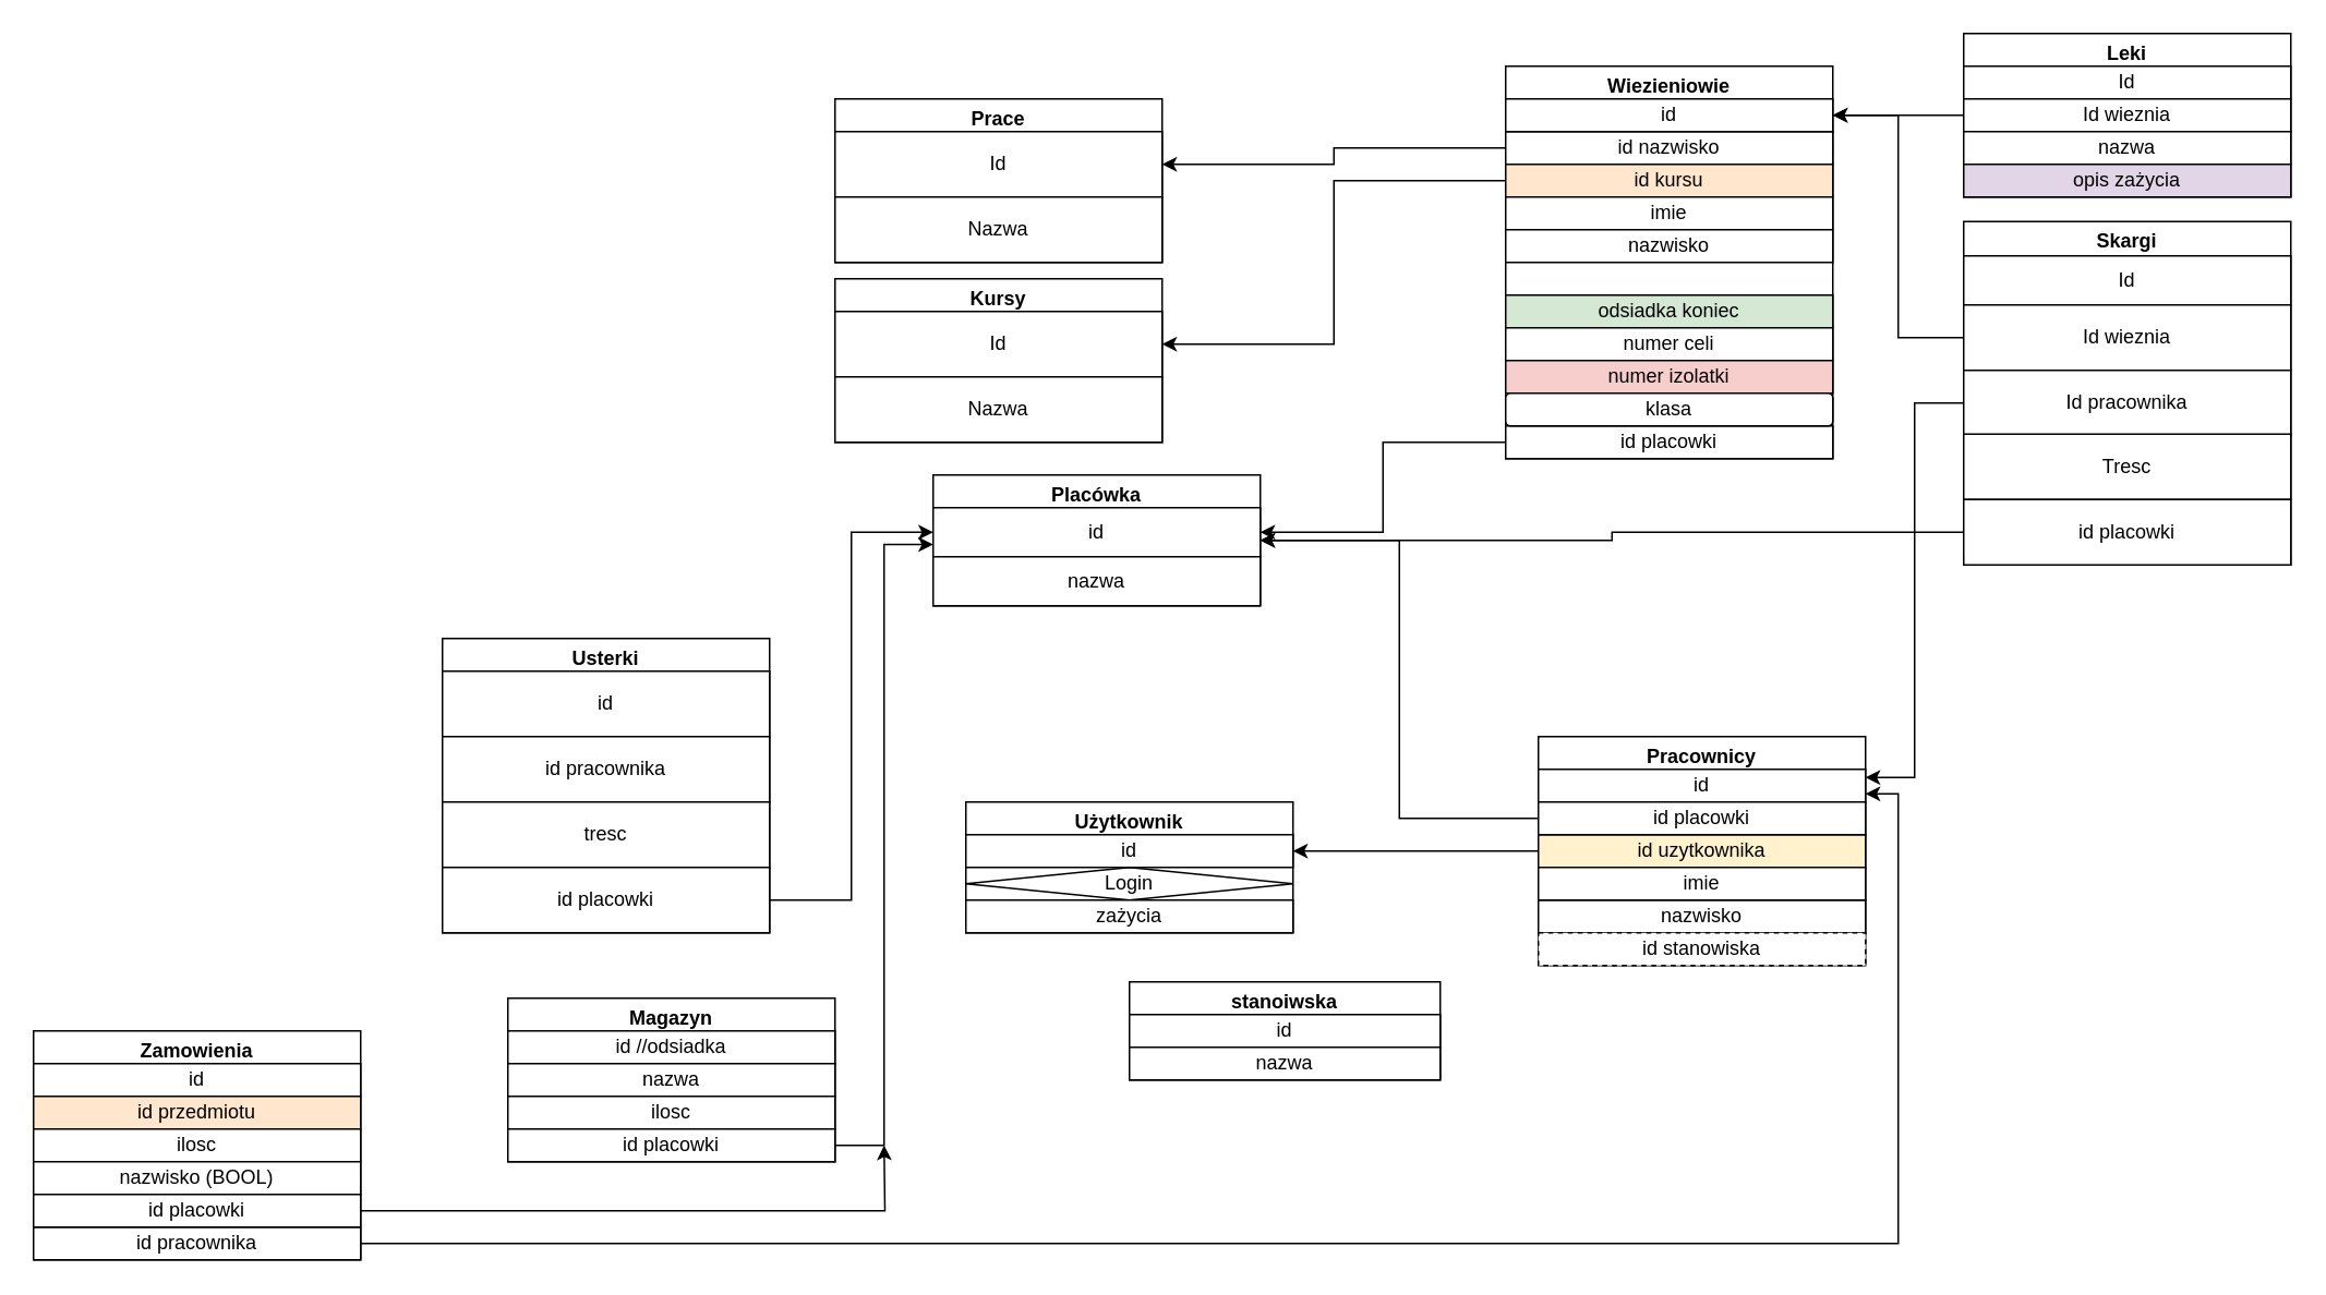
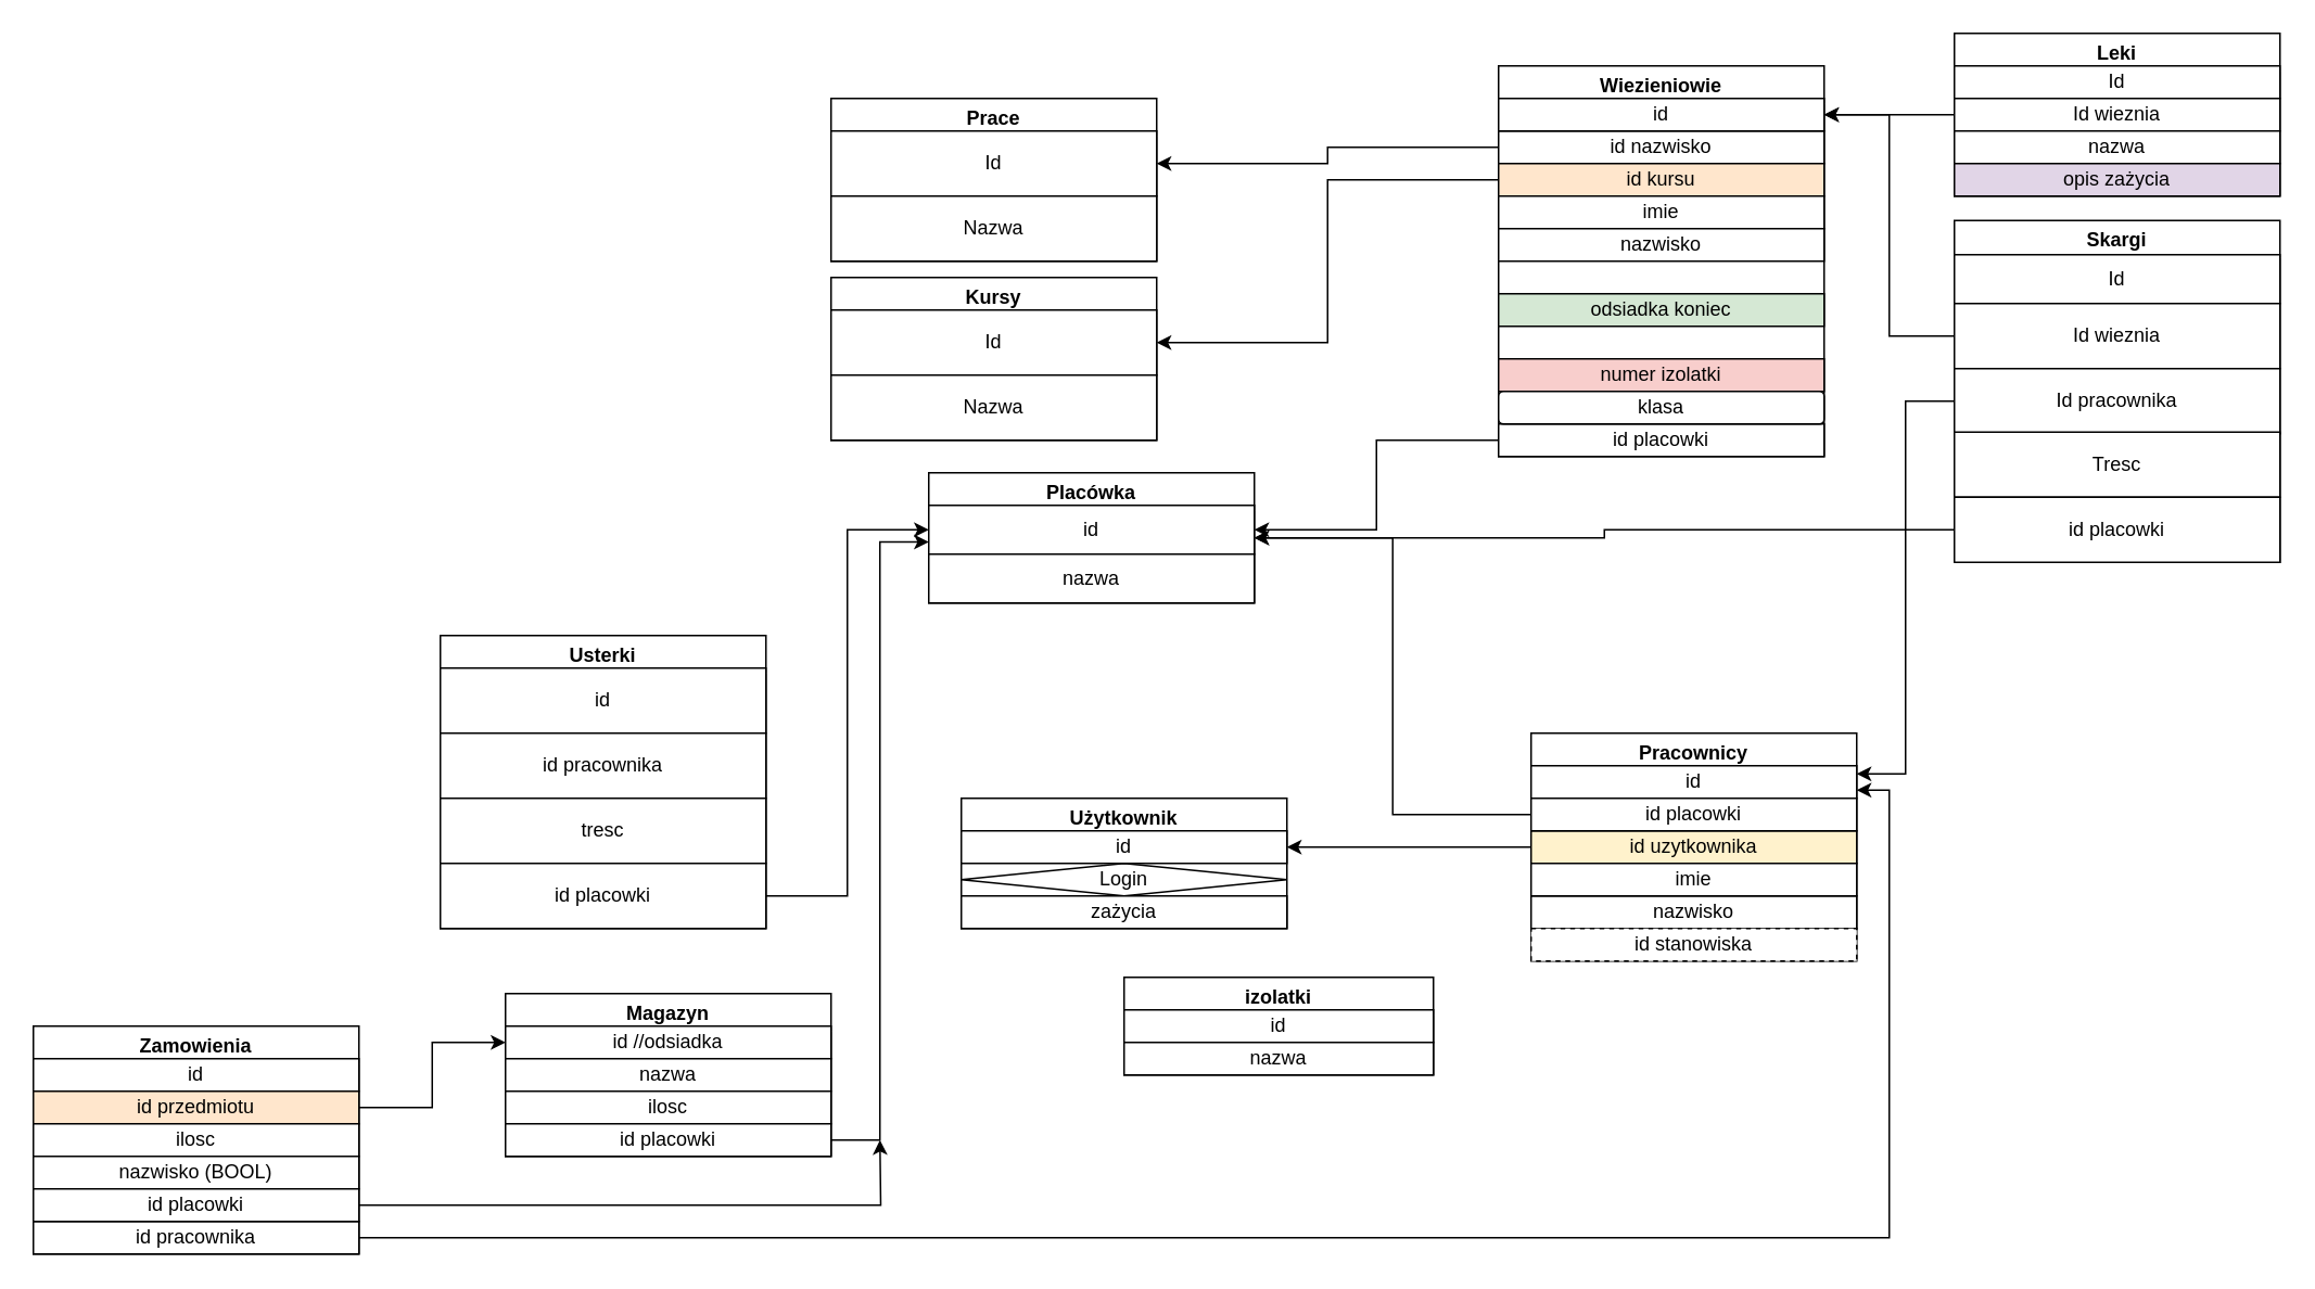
  <mxCell id="0" />
  <mxCell id="1" parent="0" />
  <mxCell id="2" value="Wiezieniowie" style="swimlane;" vertex="1" parent="1"><mxGeometry x="920" y="40" width="200" height="240" as="geometry" /></mxCell>
  <mxCell id="3" value="id placowki" style="whiteSpace=wrap;html=1;" vertex="1" parent="2"><mxGeometry y="220" width="200" height="20" as="geometry" /></mxCell>
  <mxCell id="4" value="id nazwisko" style="whiteSpace=wrap;html=1;" vertex="1" parent="2"><mxGeometry y="40" width="200" height="20" as="geometry" /></mxCell>
  <mxCell id="5" value="id kursu" style="whiteSpace=wrap;html=1;fillColor=#ffe6cc;" vertex="1" parent="2"><mxGeometry y="60" width="200" height="20" as="geometry" /></mxCell>
  <mxCell id="6" value="id" style="whiteSpace=wrap;html=1;" vertex="1" parent="2"><mxGeometry y="20" width="200" height="20" as="geometry" /></mxCell>
  <mxCell id="7" value="imie" style="whiteSpace=wrap;html=1;" vertex="1" parent="2"><mxGeometry y="80" width="200" height="20" as="geometry" /></mxCell>
  <mxCell id="8" value="nazwisko" style="whiteSpace=wrap;html=1;" vertex="1" parent="2"><mxGeometry y="100" width="200" height="20" as="geometry" /></mxCell>
  <mxCell id="9" value="odsiadka koniec" style="whiteSpace=wrap;html=1;fillColor=#d5e8d4;" vertex="1" parent="2"><mxGeometry y="140" width="200" height="20" as="geometry" /></mxCell>
- <mxCell id="10" value="numer celi" style="whiteSpace=wrap;html=1;" vertex="1" parent="2"><mxGeometry y="160" width="200" height="20" as="geometry" /></mxCell>
  <mxCell id="11" value="numer izolatki" style="whiteSpace=wrap;html=1;fillColor=#f8cecc;" vertex="1" parent="2"><mxGeometry y="180" width="200" height="20" as="geometry" /></mxCell>
  <mxCell id="12" value="klasa" style="whiteSpace=wrap;html=1;rounded=1;" vertex="1" parent="2"><mxGeometry y="200" width="200" height="20" as="geometry" /></mxCell>
  <mxCell id="13" value="Skargi" style="swimlane;rotation=0;" vertex="1" parent="1"><mxGeometry x="1200" y="135" width="200" height="210" as="geometry" /></mxCell>
  <mxCell id="14" value="Id" style="rounded=0;whiteSpace=wrap;html=1;rotation=0;" vertex="1" parent="13"><mxGeometry y="21" width="200" height="30" as="geometry" /></mxCell>
  <mxCell id="15" value="Id wieznia" style="rounded=0;whiteSpace=wrap;html=1;rotation=0;" vertex="1" parent="13"><mxGeometry y="51" width="200" height="40" as="geometry" /></mxCell>
  <mxCell id="16" value="Id pracownika" style="rounded=0;whiteSpace=wrap;html=1;rotation=0;" vertex="1" parent="13"><mxGeometry y="91" width="200" height="40" as="geometry" /></mxCell>
  <mxCell id="17" value="Tresc" style="rounded=0;whiteSpace=wrap;html=1;rotation=0;" vertex="1" parent="13"><mxGeometry y="130" width="200" height="40" as="geometry" /></mxCell>
  <mxCell id="18" value="id placowki" style="whiteSpace=wrap;html=1;" vertex="1" parent="13"><mxGeometry y="170" width="200" height="40" as="geometry" /></mxCell>
  <mxCell id="19" value="Leki" style="swimlane;" vertex="1" parent="1"><mxGeometry x="1200" y="20" width="200" height="100" as="geometry" /></mxCell>
  <mxCell id="20" value="Id" style="rounded=0;whiteSpace=wrap;html=1;" vertex="1" parent="19"><mxGeometry y="20" width="200" height="20" as="geometry" /></mxCell>
  <mxCell id="21" value="Id wieznia" style="rounded=0;whiteSpace=wrap;html=1;" vertex="1" parent="19"><mxGeometry y="40" width="200" height="20" as="geometry" /></mxCell>
  <mxCell id="22" value="nazwa" style="rounded=0;whiteSpace=wrap;html=1;" vertex="1" parent="19"><mxGeometry y="60" width="200" height="20" as="geometry" /></mxCell>
  <mxCell id="23" value="opis zażycia" style="rounded=0;whiteSpace=wrap;html=1;fillColor=#e1d5e7;" vertex="1" parent="19"><mxGeometry y="80" width="200" height="20" as="geometry" /></mxCell>
  <mxCell id="24" value="Magazyn" style="swimlane;" vertex="1" parent="1"><mxGeometry x="310" y="610" width="200" height="100" as="geometry" /></mxCell>
  <mxCell id="25" value="id //odsiadka" style="whiteSpace=wrap;html=1;" vertex="1" parent="24"><mxGeometry y="20" width="200" height="20" as="geometry" /></mxCell>
  <mxCell id="26" value="nazwa" style="whiteSpace=wrap;html=1;" vertex="1" parent="24"><mxGeometry y="40" width="200" height="20" as="geometry" /></mxCell>
  <mxCell id="27" value="ilosc" style="whiteSpace=wrap;html=1;" vertex="1" parent="24"><mxGeometry y="60" width="200" height="20" as="geometry" /></mxCell>
  <mxCell id="28" value="id placowki" style="whiteSpace=wrap;html=1;" vertex="1" parent="24"><mxGeometry y="80" width="200" height="20" as="geometry" /></mxCell>
  <mxCell id="29" value="Pracownicy" style="swimlane;" vertex="1" parent="1"><mxGeometry x="940" y="450" width="200" height="140" as="geometry" /></mxCell>
  <mxCell id="30" value="id" style="whiteSpace=wrap;html=1;" vertex="1" parent="29"><mxGeometry y="20" width="200" height="20" as="geometry" /></mxCell>
  <mxCell id="31" value="id uzytkownika" style="whiteSpace=wrap;html=1;fillColor=#fff2cc;" vertex="1" parent="29"><mxGeometry y="60" width="200" height="20" as="geometry" /></mxCell>
  <mxCell id="32" value="nazwisko" style="whiteSpace=wrap;html=1;" vertex="1" parent="29"><mxGeometry y="100" width="200" height="20" as="geometry" /></mxCell>
  <mxCell id="33" value="imie" style="whiteSpace=wrap;html=1;" vertex="1" parent="29"><mxGeometry y="80" width="200" height="20" as="geometry" /></mxCell>
  <mxCell id="34" value="id placowki" style="whiteSpace=wrap;html=1;" vertex="1" parent="29"><mxGeometry y="40" width="200" height="20" as="geometry" /></mxCell>
  <mxCell id="35" value="id stanowiska" style="whiteSpace=wrap;html=1;dashed=1;" vertex="1" parent="29"><mxGeometry y="120" width="200" height="20" as="geometry" /></mxCell>
  <mxCell id="36" value="Prace" style="swimlane;" vertex="1" parent="1"><mxGeometry x="510" y="60" width="200" height="100" as="geometry" /></mxCell>
  <mxCell id="37" value="Id" style="rounded=0;whiteSpace=wrap;html=1;" vertex="1" parent="36"><mxGeometry y="20" width="200" height="40" as="geometry" /></mxCell>
  <mxCell id="38" value="Nazwa" style="rounded=0;whiteSpace=wrap;html=1;" vertex="1" parent="36"><mxGeometry y="60" width="200" height="40" as="geometry" /></mxCell>
  <mxCell id="39" value="Usterki" style="swimlane;" vertex="1" parent="1"><mxGeometry x="270" y="390" width="200" height="180" as="geometry" /></mxCell>
  <mxCell id="40" value="id" style="whiteSpace=wrap;html=1;" vertex="1" parent="39"><mxGeometry y="20" width="200" height="40" as="geometry" /></mxCell>
  <mxCell id="41" value="id pracownika" style="whiteSpace=wrap;html=1;" vertex="1" parent="39"><mxGeometry y="60" width="200" height="40" as="geometry" /></mxCell>
  <mxCell id="42" value="tresc" style="whiteSpace=wrap;html=1;" vertex="1" parent="39"><mxGeometry y="100" width="200" height="40" as="geometry" /></mxCell>
  <mxCell id="43" value="id placowki" style="whiteSpace=wrap;html=1;" vertex="1" parent="39"><mxGeometry y="140" width="200" height="40" as="geometry" /></mxCell>
  <mxCell id="44" value="Zamowienia" style="swimlane;" vertex="1" parent="1"><mxGeometry x="20" y="630" width="200" height="140" as="geometry" /></mxCell>
  <mxCell id="45" value="id" style="whiteSpace=wrap;html=1;" vertex="1" parent="44"><mxGeometry y="20" width="200" height="20" as="geometry" /></mxCell>
  <mxCell id="46" value="id przedmiotu" style="whiteSpace=wrap;html=1;fillColor=#ffe6cc;" vertex="1" parent="44"><mxGeometry y="40" width="200" height="20" as="geometry" /></mxCell>
  <mxCell id="47" value="ilosc" style="whiteSpace=wrap;html=1;" vertex="1" parent="44"><mxGeometry y="60" width="200" height="20" as="geometry" /></mxCell>
  <mxCell id="48" value="nazwisko (BOOL)" style="whiteSpace=wrap;html=1;" vertex="1" parent="44"><mxGeometry y="80" width="200" height="20" as="geometry" /></mxCell>
  <mxCell id="49" value="id pracownika" style="whiteSpace=wrap;html=1;" vertex="1" parent="44"><mxGeometry y="120" width="200" height="20" as="geometry" /></mxCell>
  <mxCell id="50" value="id placowki" style="whiteSpace=wrap;html=1;" vertex="1" parent="44"><mxGeometry y="100" width="200" height="20" as="geometry" /></mxCell>
  <mxCell id="51" value="Użytkownik" style="swimlane;" vertex="1" parent="1"><mxGeometry x="590" y="490" width="200" height="80" as="geometry" /></mxCell>
  <mxCell id="52" value="Login" style="rhombus;whiteSpace=wrap;html=1;" vertex="1" parent="51"><mxGeometry y="40" width="200" height="20" as="geometry" /></mxCell>
  <mxCell id="53" value="zażycia" style="whiteSpace=wrap;html=1;" vertex="1" parent="51"><mxGeometry y="60" width="200" height="20" as="geometry" /></mxCell>
  <mxCell id="54" value="id" style="whiteSpace=wrap;html=1;" vertex="1" parent="51"><mxGeometry y="20" width="200" height="20" as="geometry" /></mxCell>
  <mxCell id="55" value="Kursy" style="swimlane;" vertex="1" parent="1"><mxGeometry x="510" y="170" width="200" height="100" as="geometry" /></mxCell>
  <mxCell id="56" value="Id" style="rounded=0;whiteSpace=wrap;html=1;" vertex="1" parent="55"><mxGeometry y="20" width="200" height="40" as="geometry" /></mxCell>
  <mxCell id="57" value="Nazwa" style="rounded=0;whiteSpace=wrap;html=1;" vertex="1" parent="55"><mxGeometry y="60" width="200" height="40" as="geometry" /></mxCell>
  <mxCell id="58" value="Placówka" style="swimlane;" vertex="1" parent="1"><mxGeometry x="570" y="290" width="200" height="80" as="geometry" /></mxCell>
  <mxCell id="59" value="id" style="whiteSpace=wrap;html=1;" vertex="1" parent="58"><mxGeometry y="20" width="200" height="30" as="geometry" /></mxCell>
  <mxCell id="60" value="nazwa" style="whiteSpace=wrap;html=1;" vertex="1" parent="58"><mxGeometry y="50" width="200" height="30" as="geometry" /></mxCell>
- <mxCell id="61" value="stanoiwska" style="swimlane;" vertex="1" parent="1"><mxGeometry x="690" y="600" width="190" height="60" as="geometry" /></mxCell>
+ <mxCell id="61" value="izolatki" style="swimlane;" vertex="1" parent="1"><mxGeometry x="690" y="600" width="190" height="60" as="geometry" /></mxCell>
  <mxCell id="62" value="id" style="whiteSpace=wrap;html=1;" vertex="1" parent="61"><mxGeometry y="20" width="190" height="20" as="geometry" /></mxCell>
  <mxCell id="63" value="nazwa" style="whiteSpace=wrap;html=1;" vertex="1" parent="61"><mxGeometry y="40" width="190" height="20" as="geometry" /></mxCell>
  <mxCell id="64" style="edgeStyle=orthogonalEdgeStyle;rounded=0;orthogonalLoop=1;jettySize=auto;html=1;entryX=1;entryY=0.5;entryDx=0;entryDy=0;" edge="1" parent="1" source="5" target="56"><mxGeometry relative="1" as="geometry" /></mxCell>
  <mxCell id="65" style="edgeStyle=orthogonalEdgeStyle;rounded=0;orthogonalLoop=1;jettySize=auto;html=1;entryX=1;entryY=0.5;entryDx=0;entryDy=0;" edge="1" parent="1" source="3" target="59"><mxGeometry relative="1" as="geometry" /></mxCell>
  <mxCell id="66" style="edgeStyle=orthogonalEdgeStyle;rounded=0;orthogonalLoop=1;jettySize=auto;html=1;entryX=1;entryY=0.5;entryDx=0;entryDy=0;" edge="1" parent="1" source="4" target="37"><mxGeometry relative="1" as="geometry" /></mxCell>
  <mxCell id="67" style="edgeStyle=orthogonalEdgeStyle;rounded=0;orthogonalLoop=1;jettySize=auto;html=1;entryX=1;entryY=0.5;entryDx=0;entryDy=0;" edge="1" parent="1" source="21" target="6"><mxGeometry relative="1" as="geometry" /></mxCell>
  <mxCell id="68" style="edgeStyle=orthogonalEdgeStyle;rounded=0;orthogonalLoop=1;jettySize=auto;html=1;entryX=1;entryY=0.5;entryDx=0;entryDy=0;" edge="1" parent="1" source="15" target="6"><mxGeometry relative="1" as="geometry" /></mxCell>
  <mxCell id="69" style="edgeStyle=orthogonalEdgeStyle;rounded=0;orthogonalLoop=1;jettySize=auto;html=1;entryX=1;entryY=0.5;entryDx=0;entryDy=0;" edge="1" parent="1" source="34" target="58"><mxGeometry relative="1" as="geometry" /></mxCell>
  <mxCell id="70" style="edgeStyle=orthogonalEdgeStyle;rounded=0;orthogonalLoop=1;jettySize=auto;html=1;entryX=1;entryY=0.5;entryDx=0;entryDy=0;" edge="1" parent="1" source="31" target="54"><mxGeometry relative="1" as="geometry" /></mxCell>
  <mxCell id="71" style="edgeStyle=orthogonalEdgeStyle;rounded=0;orthogonalLoop=1;jettySize=auto;html=1;entryX=0;entryY=0.5;entryDx=0;entryDy=0;" edge="1" parent="1" source="43" target="59"><mxGeometry relative="1" as="geometry" /></mxCell>
+ <mxCell id="72" style="edgeStyle=orthogonalEdgeStyle;rounded=0;orthogonalLoop=1;jettySize=auto;html=1;entryX=0;entryY=0.5;entryDx=0;entryDy=0;" edge="1" parent="1" source="46" target="25"><mxGeometry relative="1" as="geometry" /></mxCell>
  <mxCell id="73" style="edgeStyle=orthogonalEdgeStyle;rounded=0;orthogonalLoop=1;jettySize=auto;html=1;entryX=0;entryY=0.75;entryDx=0;entryDy=0;" edge="1" parent="1" source="28" target="59"><mxGeometry relative="1" as="geometry" /></mxCell>
  <mxCell id="74" style="edgeStyle=orthogonalEdgeStyle;rounded=0;orthogonalLoop=1;jettySize=auto;html=1;entryX=1;entryY=0.25;entryDx=0;entryDy=0;" edge="1" parent="1" source="49" target="29"><mxGeometry relative="1" as="geometry" /></mxCell>
  <mxCell id="75" style="edgeStyle=orthogonalEdgeStyle;rounded=0;orthogonalLoop=1;jettySize=auto;html=1;" edge="1" parent="1" source="50"><mxGeometry relative="1" as="geometry"><mxPoint x="540" y="700" as="targetPoint" /></mxGeometry></mxCell>
  <mxCell id="76" style="edgeStyle=orthogonalEdgeStyle;rounded=0;orthogonalLoop=1;jettySize=auto;html=1;entryX=1;entryY=0.25;entryDx=0;entryDy=0;" edge="1" parent="1" source="16" target="30"><mxGeometry relative="1" as="geometry" /></mxCell>
  <mxCell id="77" style="edgeStyle=orthogonalEdgeStyle;rounded=0;orthogonalLoop=1;jettySize=auto;html=1;entryX=1;entryY=0.5;entryDx=0;entryDy=0;" edge="1" parent="1" source="18" target="58"><mxGeometry relative="1" as="geometry"><mxPoint x="850" y="325" as="targetPoint" /></mxGeometry></mxCell>
